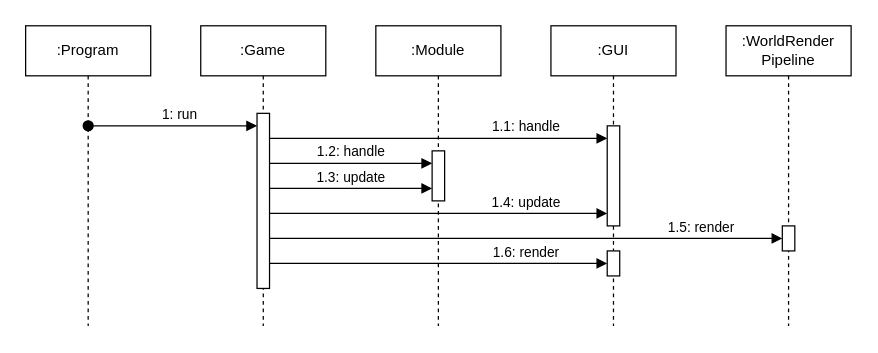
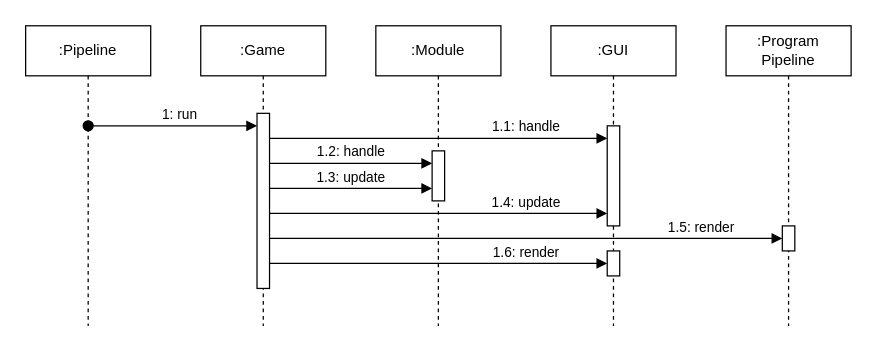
  <mxCell id="0" />
  <mxCell id="1" parent="0" />
- <mxCell id="2" value=":Program" style="shape=umlLifeline;perimeter=lifelinePerimeter;whiteSpace=wrap;html=1;container=1;collapsible=0;recursiveResize=0;outlineConnect=0;" parent="1" vertex="1"><mxGeometry x="20" y="20" width="100" height="240" as="geometry" /></mxCell>
+ <mxCell id="2" value=":Pipeline" style="shape=umlLifeline;perimeter=lifelinePerimeter;whiteSpace=wrap;html=1;container=1;collapsible=0;recursiveResize=0;outlineConnect=0;" parent="1" vertex="1"><mxGeometry x="20" y="20" width="100" height="240" as="geometry" /></mxCell>
  <mxCell id="3" value="1: run" style="html=1;verticalAlign=bottom;startArrow=oval;startFill=1;endArrow=block;startSize=8;" parent="2" target="5" edge="1"><mxGeometry x="0.081" width="60" relative="1" as="geometry"><mxPoint x="50" y="80" as="sourcePoint" /><mxPoint x="110" y="80" as="targetPoint" /><Array as="points"><mxPoint x="120" y="80" /></Array><mxPoint as="offset" /></mxGeometry></mxCell>
  <mxCell id="4" value=":Game" style="shape=umlLifeline;perimeter=lifelinePerimeter;whiteSpace=wrap;html=1;container=1;collapsible=0;recursiveResize=0;outlineConnect=0;" parent="1" vertex="1"><mxGeometry x="160" y="20" width="100" height="240" as="geometry" /></mxCell>
  <mxCell id="5" value="" style="html=1;points=[];perimeter=orthogonalPerimeter;" parent="4" vertex="1"><mxGeometry x="45" y="70" width="10" height="140" as="geometry" /></mxCell>
  <mxCell id="6" value=":Module" style="shape=umlLifeline;perimeter=lifelinePerimeter;whiteSpace=wrap;html=1;container=1;collapsible=0;recursiveResize=0;outlineConnect=0;" parent="1" vertex="1"><mxGeometry x="300" y="20" width="100" height="240" as="geometry" /></mxCell>
  <mxCell id="7" value="" style="html=1;points=[];perimeter=orthogonalPerimeter;" parent="6" vertex="1"><mxGeometry x="45" y="100" width="10" height="40" as="geometry" /></mxCell>
  <mxCell id="8" value=":GUI" style="shape=umlLifeline;perimeter=lifelinePerimeter;whiteSpace=wrap;html=1;container=1;collapsible=0;recursiveResize=0;outlineConnect=0;" parent="1" vertex="1"><mxGeometry x="440" y="20" width="100" height="240" as="geometry" /></mxCell>
  <mxCell id="9" value="" style="html=1;points=[];perimeter=orthogonalPerimeter;" parent="8" vertex="1"><mxGeometry x="45" y="80" width="10" height="80" as="geometry" /></mxCell>
  <mxCell id="10" value="" style="html=1;points=[];perimeter=orthogonalPerimeter;" parent="8" vertex="1"><mxGeometry x="45" y="180" width="10" height="20" as="geometry" /></mxCell>
  <mxCell id="11" value="1.1: handle" style="html=1;verticalAlign=bottom;endArrow=block;" parent="1" source="5" target="9" edge="1"><mxGeometry x="0.518" width="80" relative="1" as="geometry"><mxPoint x="250" y="110" as="sourcePoint" /><mxPoint x="320" y="110" as="targetPoint" /><Array as="points"><mxPoint x="280" y="110" /></Array><mxPoint as="offset" /></mxGeometry></mxCell>
  <mxCell id="12" value="1.2: handle" style="html=1;verticalAlign=bottom;endArrow=block;" parent="1" source="5" target="7" edge="1"><mxGeometry width="80" relative="1" as="geometry"><mxPoint x="260" y="130" as="sourcePoint" /><mxPoint x="340" y="130" as="targetPoint" /><Array as="points"><mxPoint x="230" y="130" /></Array></mxGeometry></mxCell>
  <mxCell id="13" value="1.3: update" style="html=1;verticalAlign=bottom;endArrow=block;" parent="1" source="5" target="7" edge="1"><mxGeometry width="80" relative="1" as="geometry"><mxPoint x="220" y="150" as="sourcePoint" /><mxPoint x="300" y="150" as="targetPoint" /><Array as="points"><mxPoint x="310" y="150" /></Array></mxGeometry></mxCell>
  <mxCell id="14" value="1.4: update" style="html=1;verticalAlign=bottom;endArrow=block;" parent="1" source="5" target="9" edge="1"><mxGeometry x="0.518" width="80" relative="1" as="geometry"><mxPoint x="240" y="169.71" as="sourcePoint" /><mxPoint x="320" y="169.71" as="targetPoint" /><Array as="points"><mxPoint x="320" y="170" /></Array><mxPoint as="offset" /></mxGeometry></mxCell>
- <mxCell id="15" value=":WorldRender&lt;br&gt;Pipeline" style="shape=umlLifeline;perimeter=lifelinePerimeter;whiteSpace=wrap;html=1;container=1;collapsible=0;recursiveResize=0;outlineConnect=0;" parent="1" vertex="1"><mxGeometry x="580" y="20" width="100" height="240" as="geometry" /></mxCell>
+ <mxCell id="15" value=":Program&lt;br&gt;Pipeline" style="shape=umlLifeline;perimeter=lifelinePerimeter;whiteSpace=wrap;html=1;container=1;collapsible=0;recursiveResize=0;outlineConnect=0;" parent="1" vertex="1"><mxGeometry x="580" y="20" width="100" height="240" as="geometry" /></mxCell>
  <mxCell id="16" value="" style="html=1;points=[];perimeter=orthogonalPerimeter;" parent="15" vertex="1"><mxGeometry x="45" y="160" width="10" height="20" as="geometry" /></mxCell>
  <mxCell id="17" value="1.5: render" style="html=1;verticalAlign=bottom;endArrow=block;" parent="1" source="5" target="16" edge="1"><mxGeometry x="0.683" width="80" relative="1" as="geometry"><mxPoint x="230" y="210" as="sourcePoint" /><mxPoint x="310" y="210" as="targetPoint" /><Array as="points"><mxPoint x="440" y="190" /></Array><mxPoint as="offset" /></mxGeometry></mxCell>
  <mxCell id="18" value="1.6: render" style="html=1;verticalAlign=bottom;endArrow=block;" parent="1" source="5" target="10" edge="1"><mxGeometry x="0.518" width="80" relative="1" as="geometry"><mxPoint x="260" y="210" as="sourcePoint" /><mxPoint x="340" y="210" as="targetPoint" /><Array as="points"><mxPoint x="420" y="210" /></Array><mxPoint as="offset" /></mxGeometry></mxCell>
